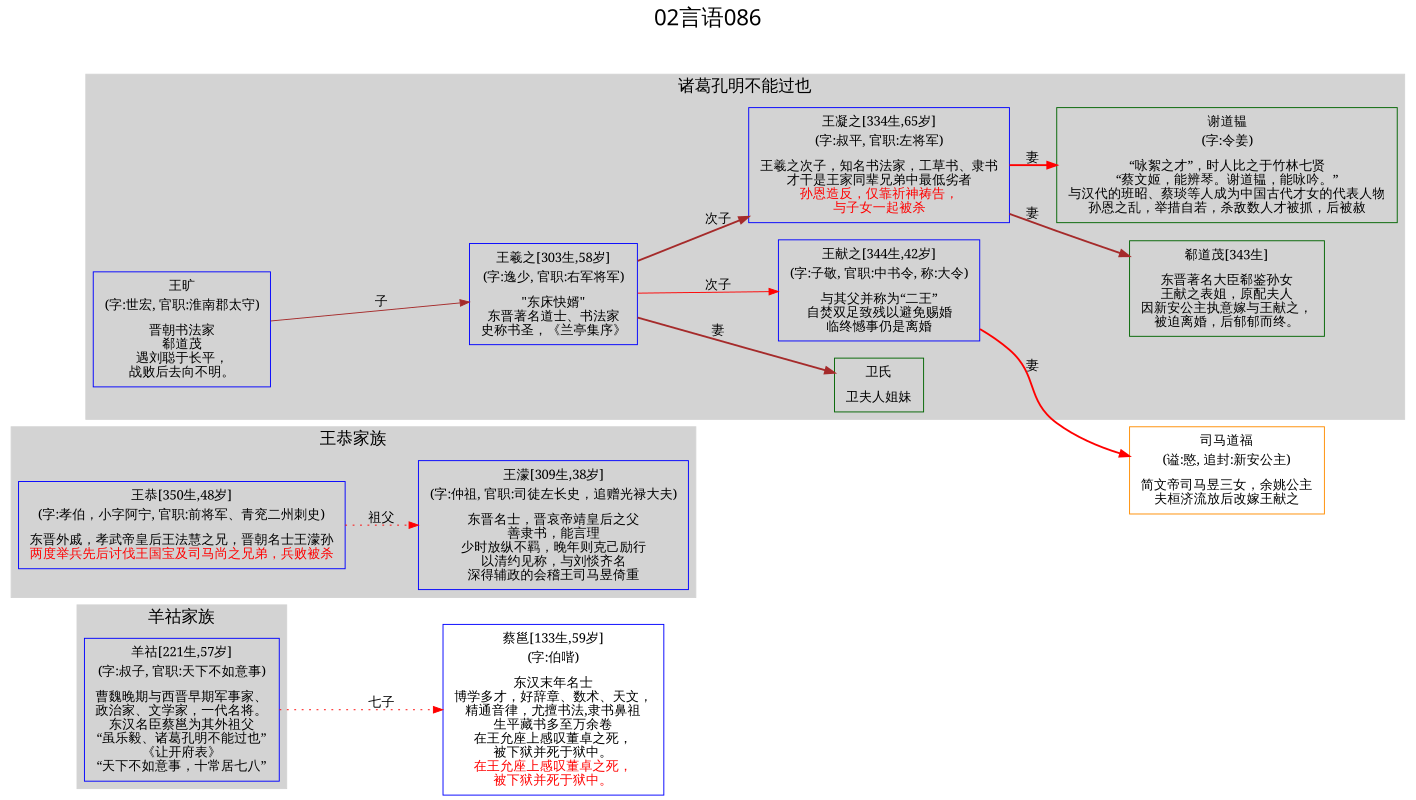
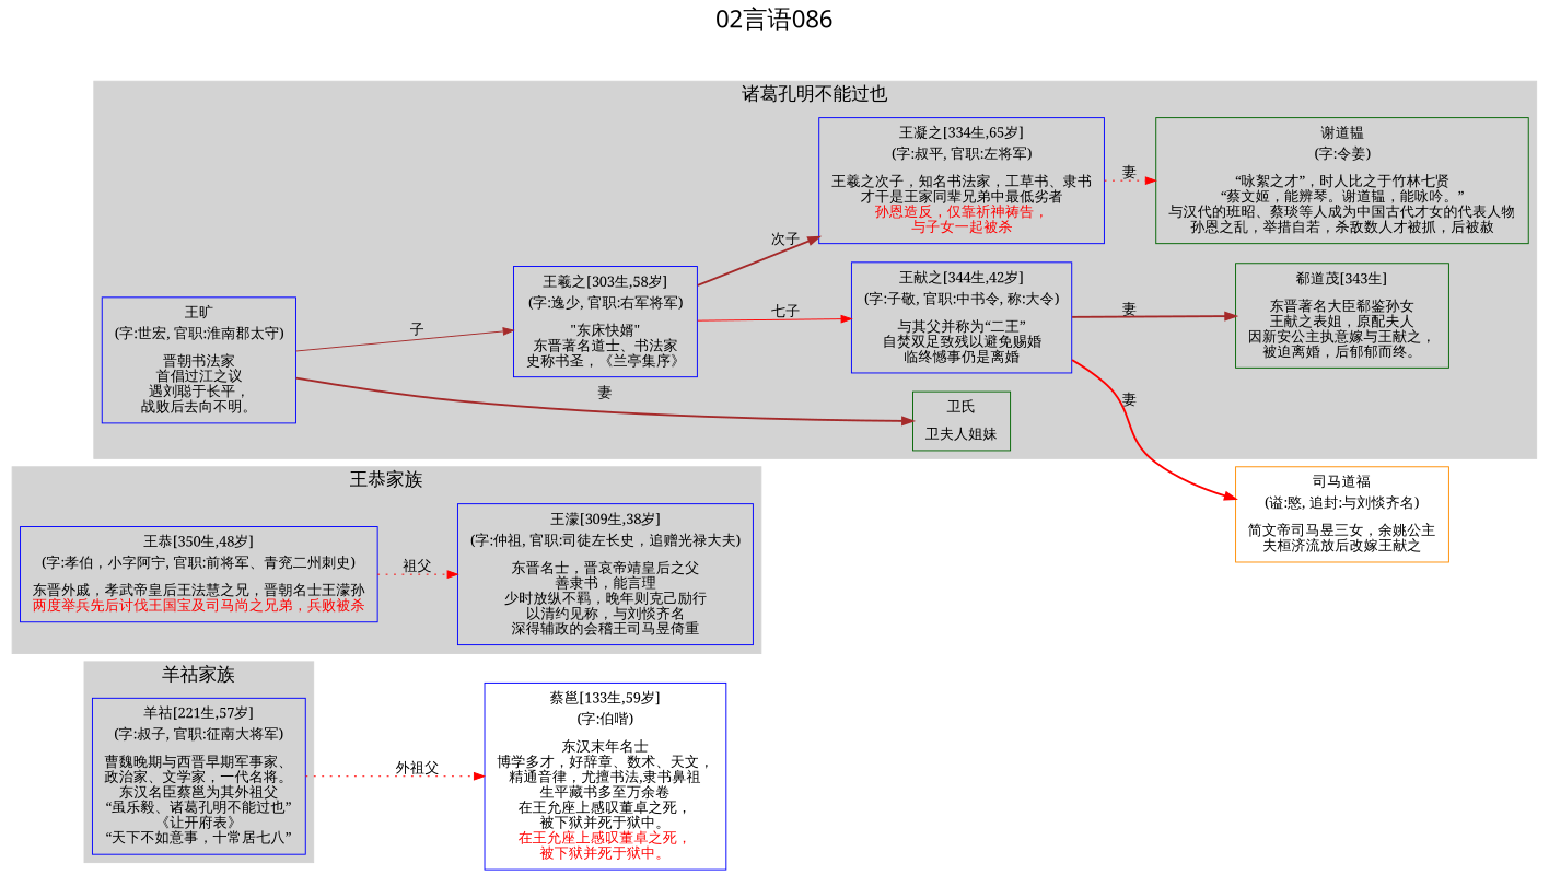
  digraph {
    color=lightgrey
    fontname=SimHei
    fontsize=24
    label="02言语086"
    labelloc=t
    rankdir=LR
    ranksep=0.5
    style=filled
    node [color=blue fontname=SimSun shape=box]
    edge [color=red fontname=SimSun style=bold]
-   n1 [label=<<table border="0" cellborder="0"><tr><td>羊祜[221生,57岁]</td></tr><tr><td>(字:叔子, 官职:天下不如意事)</td></tr><tr><td></td></tr><tr><td>曹魏晚期与西晋早期军事家、<br/>政治家、文学家，一代名将。<br/>东汉名臣蔡邕为其外祖父<br/>“虽乐毅、诸葛孔明不能过也”<br/>《让开府表》<br/>“天下不如意事，十常居七八”<br/></td></tr></table>>]
+   n1 [label=<<table border="0" cellborder="0"><tr><td>羊祜[221生,57岁]</td></tr><tr><td>(字:叔子, 官职:征南大将军)</td></tr><tr><td></td></tr><tr><td>曹魏晚期与西晋早期军事家、<br/>政治家、文学家，一代名将。<br/>东汉名臣蔡邕为其外祖父<br/>“虽乐毅、诸葛孔明不能过也”<br/>《让开府表》<br/>“天下不如意事，十常居七八”<br/></td></tr></table>>]
    n2 [label=<<table border="0" cellborder="0"><tr><td>王恭[350生,48岁]</td></tr><tr><td>(字:孝伯，小字阿宁, 官职:前将军、青兖二州刺史)</td></tr><tr><td></td></tr><tr><td>东晋外戚，孝武帝皇后王法慧之兄，晋朝名士王濛孙<br/><font color = 'red'>两度举兵先后讨伐王国宝及司马尚之兄弟，兵败被杀<br/></font></td></tr></table>>]
    n3 [label=<<table border="0" cellborder="0"><tr><td>王濛[309生,38岁]</td></tr><tr><td>(字:仲祖, 官职:司徒左长史，追赠光禄大夫)</td></tr><tr><td></td></tr><tr><td>东晋名士，晋哀帝靖皇后之父<br/>善隶书，能言理<br/>少时放纵不羁，晚年则克己励行<br/>以清约见称，与刘惔齐名<br/>深得辅政的会稽王司马昱倚重<br/></td></tr></table>>]
    n4 [label=<<table border="0" cellborder="0"><tr><td>王羲之[303生,58岁]</td></tr><tr><td>(字:逸少, 官职:右军将军)</td></tr><tr><td></td></tr><tr><td>"东床快婿"<br/>东晋著名道士、书法家<br/>史称书圣，《兰亭集序》<br/></td></tr></table>>]
    n5 [color=darkgreen label=<<table border="0" cellborder="0"><tr><td>谢道韫</td></tr><tr><td>(字:令姜)</td></tr><tr><td></td></tr><tr><td>“咏絮之才”，时人比之于竹林七贤<br/>“蔡文姬，能辨琴。谢道韫，能咏吟。”<br/>与汉代的班昭、蔡琰等人成为中国古代才女的代表人物<br/>孙恩之乱，举措自若，杀敌数人才被抓，后被赦<br/></td></tr></table>>]
    n6 [color=darkgreen label=<<table border="0" cellborder="0"><tr><td>郗道茂[343生]</td></tr><tr><td></td></tr><tr><td>东晋著名大臣郗鉴孙女<br/>王献之表姐，原配夫人<br/>因新安公主执意嫁与王献之，<br/>被迫离婚，后郁郁而终。<br/></td></tr></table>>]
    n7 [label=<<table border="0" cellborder="0"><tr><td>王凝之[334生,65岁]</td></tr><tr><td>(字:叔平, 官职:左将军)</td></tr><tr><td></td></tr><tr><td>王羲之次子，知名书法家，工草书、隶书<br/>才干是王家同辈兄弟中最低劣者<br/><font color = 'red'>孙恩造反，仅靠祈神祷告，<br/>与子女一起被杀<br/></font></td></tr></table>>]
    n8 [label=<<table border="0" cellborder="0"><tr><td>王献之[344生,42岁]</td></tr><tr><td>(字:子敬, 官职:中书令, 称:大令)</td></tr><tr><td></td></tr><tr><td>与其父并称为“二王”<br/>自焚双足致残以避免赐婚<br/>临终憾事仍是离婚<br/></td></tr></table>>]
    n9 [color=darkgreen label=<<table border="0" cellborder="0"><tr><td>卫氏</td></tr><tr><td></td></tr><tr><td>卫夫人姐妹<br/></td></tr></table>>]
-   n10 [label=<<table border="0" cellborder="0"><tr><td>王旷</td></tr><tr><td>(字:世宏, 官职:淮南郡太守)</td></tr><tr><td></td></tr><tr><td>晋朝书法家<br/>郗道茂<br/>遇刘聪于长平，<br/>战败后去向不明。<br/></td></tr></table>>]
+   n10 [label=<<table border="0" cellborder="0"><tr><td>王旷</td></tr><tr><td>(字:世宏, 官职:淮南郡太守)</td></tr><tr><td></td></tr><tr><td>晋朝书法家<br/>首倡过江之议<br/>遇刘聪于长平，<br/>战败后去向不明。<br/></td></tr></table>>]
    n11 [label=<<table border="0" cellborder="0"><tr><td>蔡邕[133生,59岁]</td></tr><tr><td>(字:伯喈)</td></tr><tr><td></td></tr><tr><td>东汉末年名士<br/>博学多才，好辞章、数术、天文，<br/>精通音律，尤擅书法,隶书鼻祖<br/>生平藏书多至万余卷<br/>在王允座上感叹董卓之死，<br/>被下狱并死于狱中。<br/><font color = 'red'>在王允座上感叹董卓之死，<br/>被下狱并死于狱中。<br/></font></td></tr></table>>]
-   n12 [color=darkorange label=<<table border="0" cellborder="0"><tr><td>司马道福</td></tr><tr><td>(谥:愍, 追封:新安公主)</td></tr><tr><td></td></tr><tr><td>简文帝司马昱三女，余姚公主<br/>夫桓济流放后改嫁王献之<br/></td></tr></table>>]
+   n12 [color=darkorange label=<<table border="0" cellborder="0"><tr><td>司马道福</td></tr><tr><td>(谥:愍, 追封:与刘惔齐名)</td></tr><tr><td></td></tr><tr><td>简文帝司马昱三女，余姚公主<br/>夫桓济流放后改嫁王献之<br/></td></tr></table>>]
    subgraph cluster_1 {
      fontsize=18
      label="羊祜家族"
      n1
    }
    subgraph cluster_2 {
      fontsize=18
      label="王恭家族"
      n2
      n3
    }
    subgraph cluster_3 {
      fontsize=18
      label="诸葛孔明不能过也"
      n4
      n5
      n6
      n7
      n8
      n9
      n10
    }
-   n1 -> n11 [label="七子" style=dotted]
+   n1 -> n11 [label="外祖父" style=dotted]
    n2 -> n3 [label="祖父" style=dotted]
    n4 -> n7 [color=brown label="次子"]
-   n4 -> n8 [label="次子" style=solid]
-   n7 -> n5 [label="妻"]
-   n7 -> n6 [color=brown label="妻"]
+   n4 -> n8 [label="七子" style=solid]
+   n7 -> n5 [label="妻" style=dotted]
+   n8 -> n6 [color=brown label="妻"]
    n8 -> n12 [label="妻"]
    n10 -> n4 [color=brown label="子" style=solid]
-   n4 -> n9 [color=brown label="妻"]
+   n10 -> n9 [color=brown label="妻"]
  }
